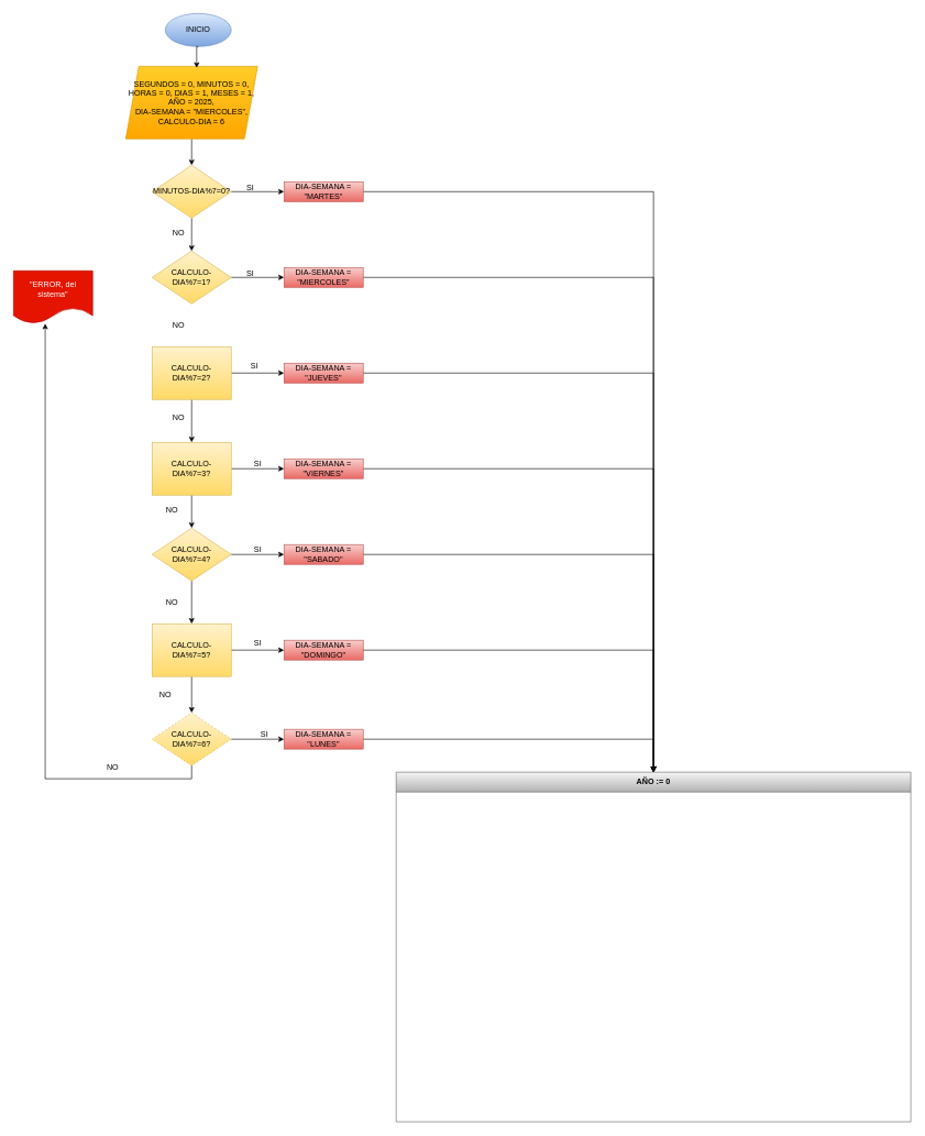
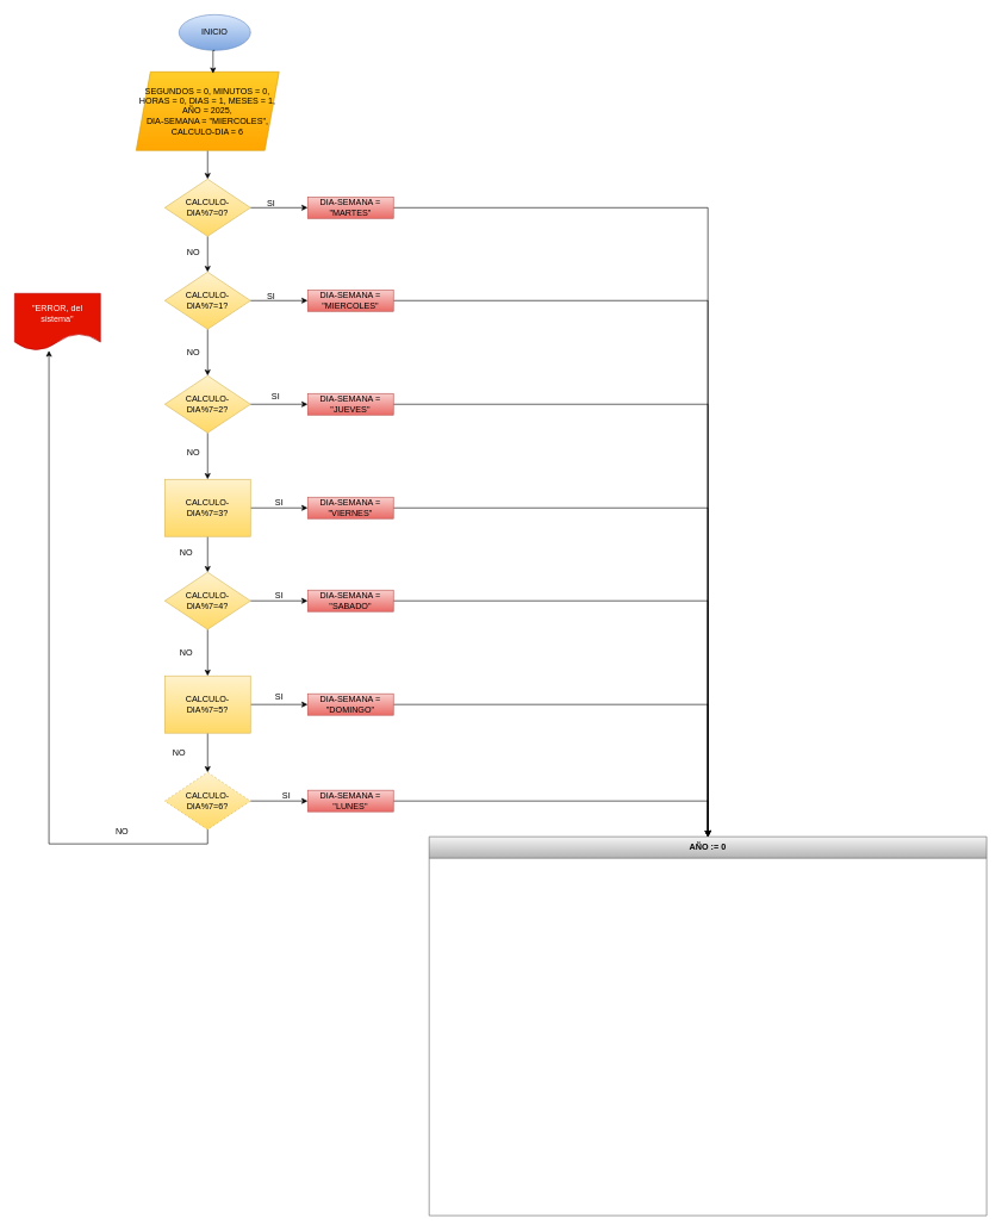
  <mxCell id="0" />
  <mxCell id="1" parent="0" />
  <mxCell id="2" value="INICIO" style="ellipse;whiteSpace=wrap;html=1;fillColor=#dae8fc;gradientColor=#7ea6e0;strokeColor=#6c8ebf;" vertex="1" parent="1"><mxGeometry x="250" y="20" width="100" height="50" as="geometry" /></mxCell>
  <mxCell id="3" style="edgeStyle=orthogonalEdgeStyle;rounded=0;orthogonalLoop=1;jettySize=auto;html=1;exitX=0.5;exitY=1;exitDx=0;exitDy=0;entryX=0.5;entryY=0;entryDx=0;entryDy=0;" edge="1" parent="1" source="4" target="7"><mxGeometry relative="1" as="geometry" /></mxCell>
  <mxCell id="4" value="SEGUNDOS = 0, MINUTOS = 0, HORAS = 0, DIAS = 1, MESES = 1, AÑO = 2025,&lt;div&gt;DIA-SEMANA = &quot;MIERCOLES&quot;, CALCULO-DIA = 6&lt;/div&gt;" style="shape=parallelogram;perimeter=parallelogramPerimeter;whiteSpace=wrap;html=1;fixedSize=1;fillColor=#ffcd28;gradientColor=#ffa500;strokeColor=#d79b00;" vertex="1" parent="1"><mxGeometry x="190" y="100" width="200" height="110" as="geometry" /></mxCell>
  <mxCell id="5" style="edgeStyle=orthogonalEdgeStyle;rounded=0;orthogonalLoop=1;jettySize=auto;html=1;exitX=1;exitY=0.5;exitDx=0;exitDy=0;entryX=0;entryY=0.5;entryDx=0;entryDy=0;" edge="1" parent="1" source="7" target="24"><mxGeometry relative="1" as="geometry" /></mxCell>
  <mxCell id="6" style="edgeStyle=orthogonalEdgeStyle;rounded=0;orthogonalLoop=1;jettySize=auto;html=1;entryX=0.5;entryY=0;entryDx=0;entryDy=0;" edge="1" parent="1" source="7" target="10"><mxGeometry relative="1" as="geometry" /></mxCell>
- <mxCell id="7" value="MINUTOS-DIA%7=0?" style="rhombus;whiteSpace=wrap;html=1;fillColor=#fff2cc;gradientColor=#ffd966;strokeColor=#d6b656;" vertex="1" parent="1"><mxGeometry x="230" y="250" width="120" height="80" as="geometry" /></mxCell>
+ <mxCell id="7" value="CALCULO-DIA%7=0?" style="rhombus;whiteSpace=wrap;html=1;fillColor=#fff2cc;gradientColor=#ffd966;strokeColor=#d6b656;" vertex="1" parent="1"><mxGeometry x="230" y="250" width="120" height="80" as="geometry" /></mxCell>
  <mxCell id="8" style="edgeStyle=orthogonalEdgeStyle;rounded=0;orthogonalLoop=1;jettySize=auto;html=1;exitX=1;exitY=0.5;exitDx=0;exitDy=0;entryX=0;entryY=0.5;entryDx=0;entryDy=0;" edge="1" parent="1" source="10" target="26"><mxGeometry relative="1" as="geometry" /></mxCell>
+ <mxCell id="9" style="edgeStyle=orthogonalEdgeStyle;rounded=0;orthogonalLoop=1;jettySize=auto;html=1;exitX=0.5;exitY=1;exitDx=0;exitDy=0;entryX=0.5;entryY=0;entryDx=0;entryDy=0;" edge="1" parent="1" source="10" target="13"><mxGeometry relative="1" as="geometry"><mxPoint x="280" y="490" as="targetPoint" /></mxGeometry></mxCell>
  <mxCell id="10" value="CALCULO-DIA%7=1?" style="rhombus;whiteSpace=wrap;html=1;fillColor=#fff2cc;gradientColor=#ffd966;strokeColor=#d6b656;" vertex="1" parent="1"><mxGeometry x="230" y="380" width="120" height="80" as="geometry" /></mxCell>
  <mxCell id="11" style="edgeStyle=orthogonalEdgeStyle;rounded=0;orthogonalLoop=1;jettySize=auto;html=1;exitX=1;exitY=0.5;exitDx=0;exitDy=0;entryX=0;entryY=0.5;entryDx=0;entryDy=0;" edge="1" parent="1" source="13" target="28"><mxGeometry relative="1" as="geometry"><mxPoint x="410" y="565" as="targetPoint" /></mxGeometry></mxCell>
  <mxCell id="12" style="edgeStyle=orthogonalEdgeStyle;rounded=0;orthogonalLoop=1;jettySize=auto;html=1;exitX=0.5;exitY=1;exitDx=0;exitDy=0;entryX=0.5;entryY=0;entryDx=0;entryDy=0;" edge="1" parent="1" source="13" target="16"><mxGeometry relative="1" as="geometry" /></mxCell>
- <mxCell id="13" value="CALCULO-DIA%7=2?" style="whiteSpace=wrap;html=1;fillColor=#fff2cc;gradientColor=#ffd966;strokeColor=#d6b656;rounded=0;" vertex="1" parent="1"><mxGeometry x="230" y="525" width="120" height="80" as="geometry" /></mxCell>
+ <mxCell id="13" value="CALCULO-DIA%7=2?" style="rhombus;whiteSpace=wrap;html=1;fillColor=#fff2cc;gradientColor=#ffd966;strokeColor=#d6b656;" vertex="1" parent="1"><mxGeometry x="230" y="525" width="120" height="80" as="geometry" /></mxCell>
  <mxCell id="14" style="edgeStyle=orthogonalEdgeStyle;rounded=0;orthogonalLoop=1;jettySize=auto;html=1;exitX=1;exitY=0.5;exitDx=0;exitDy=0;entryX=0;entryY=0.5;entryDx=0;entryDy=0;" edge="1" parent="1" source="16" target="30"><mxGeometry relative="1" as="geometry"><mxPoint x="420" y="710.333" as="targetPoint" /></mxGeometry></mxCell>
  <mxCell id="15" style="edgeStyle=orthogonalEdgeStyle;rounded=0;orthogonalLoop=1;jettySize=auto;html=1;exitX=0.5;exitY=1;exitDx=0;exitDy=0;entryX=0.5;entryY=0;entryDx=0;entryDy=0;" edge="1" parent="1" source="16" target="19"><mxGeometry relative="1" as="geometry" /></mxCell>
  <mxCell id="16" value="CALCULO-DIA%7=3?" style="whiteSpace=wrap;html=1;fillColor=#fff2cc;gradientColor=#ffd966;strokeColor=#d6b656;rounded=0;" vertex="1" parent="1"><mxGeometry x="230" y="670" width="120" height="80" as="geometry" /></mxCell>
  <mxCell id="17" style="edgeStyle=orthogonalEdgeStyle;rounded=0;orthogonalLoop=1;jettySize=auto;html=1;exitX=1;exitY=0.5;exitDx=0;exitDy=0;" edge="1" parent="1" source="19" target="32"><mxGeometry relative="1" as="geometry" /></mxCell>
  <mxCell id="18" style="edgeStyle=orthogonalEdgeStyle;rounded=0;orthogonalLoop=1;jettySize=auto;html=1;exitX=0.5;exitY=1;exitDx=0;exitDy=0;entryX=0.5;entryY=0;entryDx=0;entryDy=0;" edge="1" parent="1" source="19" target="22"><mxGeometry relative="1" as="geometry" /></mxCell>
  <mxCell id="19" value="CALCULO-DIA%7=4?" style="rhombus;whiteSpace=wrap;html=1;fillColor=#fff2cc;gradientColor=#ffd966;strokeColor=#d6b656;" vertex="1" parent="1"><mxGeometry x="230" y="800" width="120" height="80" as="geometry" /></mxCell>
  <mxCell id="20" style="edgeStyle=orthogonalEdgeStyle;rounded=0;orthogonalLoop=1;jettySize=auto;html=1;exitX=1;exitY=0.5;exitDx=0;exitDy=0;entryX=0;entryY=0.5;entryDx=0;entryDy=0;" edge="1" parent="1" source="22" target="34"><mxGeometry relative="1" as="geometry" /></mxCell>
  <mxCell id="21" style="edgeStyle=orthogonalEdgeStyle;rounded=0;orthogonalLoop=1;jettySize=auto;html=1;exitX=0.5;exitY=1;exitDx=0;exitDy=0;entryX=0.5;entryY=0;entryDx=0;entryDy=0;entryPerimeter=0;" edge="1" parent="1" source="22" target="36"><mxGeometry relative="1" as="geometry" /></mxCell>
  <mxCell id="22" value="CALCULO-DIA%7=5?" style="whiteSpace=wrap;html=1;fillColor=#fff2cc;gradientColor=#ffd966;strokeColor=#d6b656;rounded=0;" vertex="1" parent="1"><mxGeometry x="230" y="945" width="120" height="80" as="geometry" /></mxCell>
  <mxCell id="23" style="edgeStyle=orthogonalEdgeStyle;rounded=0;orthogonalLoop=1;jettySize=auto;html=1;exitX=1;exitY=0.5;exitDx=0;exitDy=0;entryX=0.5;entryY=0;entryDx=0;entryDy=0;" edge="1" parent="1" source="24" target="56"><mxGeometry relative="1" as="geometry" /></mxCell>
  <mxCell id="24" value="DIA-SEMANA = &quot;MARTES&quot;" style="rounded=0;whiteSpace=wrap;html=1;fillColor=#f8cecc;gradientColor=#ea6b66;strokeColor=#b85450;" vertex="1" parent="1"><mxGeometry x="430" y="275" width="120" height="30" as="geometry" /></mxCell>
  <mxCell id="25" style="edgeStyle=orthogonalEdgeStyle;rounded=0;orthogonalLoop=1;jettySize=auto;html=1;exitX=1;exitY=0.5;exitDx=0;exitDy=0;entryX=0.5;entryY=0;entryDx=0;entryDy=0;" edge="1" parent="1" source="26" target="56"><mxGeometry relative="1" as="geometry" /></mxCell>
  <mxCell id="26" value="DIA-SEMANA = &quot;MIERCOLES&quot;" style="rounded=0;whiteSpace=wrap;html=1;fillColor=#f8cecc;gradientColor=#ea6b66;strokeColor=#b85450;" vertex="1" parent="1"><mxGeometry x="430" y="405" width="120" height="30" as="geometry" /></mxCell>
  <mxCell id="27" style="edgeStyle=orthogonalEdgeStyle;rounded=0;orthogonalLoop=1;jettySize=auto;html=1;exitX=1;exitY=0.5;exitDx=0;exitDy=0;entryX=0.5;entryY=0;entryDx=0;entryDy=0;" edge="1" parent="1" source="28" target="56"><mxGeometry relative="1" as="geometry" /></mxCell>
  <mxCell id="28" value="DIA-SEMANA = &quot;JUEVES&quot;" style="rounded=0;whiteSpace=wrap;html=1;fillColor=#f8cecc;gradientColor=#ea6b66;strokeColor=#b85450;" vertex="1" parent="1"><mxGeometry x="430" y="550" width="120" height="30" as="geometry" /></mxCell>
  <mxCell id="29" style="edgeStyle=orthogonalEdgeStyle;rounded=0;orthogonalLoop=1;jettySize=auto;html=1;exitX=1;exitY=0.5;exitDx=0;exitDy=0;entryX=0.5;entryY=0;entryDx=0;entryDy=0;" edge="1" parent="1" source="30" target="56"><mxGeometry relative="1" as="geometry"><mxPoint x="760" y="1150" as="targetPoint" /></mxGeometry></mxCell>
  <mxCell id="30" value="DIA-SEMANA = &quot;VIERNES&quot;" style="rounded=0;whiteSpace=wrap;html=1;fillColor=#f8cecc;gradientColor=#ea6b66;strokeColor=#b85450;" vertex="1" parent="1"><mxGeometry x="430" y="695" width="120" height="30" as="geometry" /></mxCell>
  <mxCell id="31" style="edgeStyle=orthogonalEdgeStyle;rounded=0;orthogonalLoop=1;jettySize=auto;html=1;exitX=1;exitY=0.5;exitDx=0;exitDy=0;" edge="1" parent="1" source="32" target="56"><mxGeometry relative="1" as="geometry"><mxPoint x="760" y="1160" as="targetPoint" /></mxGeometry></mxCell>
  <mxCell id="32" value="DIA-SEMANA = &quot;SABADO&quot;" style="rounded=0;whiteSpace=wrap;html=1;fillColor=#f8cecc;gradientColor=#ea6b66;strokeColor=#b85450;" vertex="1" parent="1"><mxGeometry x="430" y="825" width="120" height="30" as="geometry" /></mxCell>
  <mxCell id="33" style="edgeStyle=orthogonalEdgeStyle;rounded=0;orthogonalLoop=1;jettySize=auto;html=1;exitX=1;exitY=0.5;exitDx=0;exitDy=0;entryX=0.5;entryY=0;entryDx=0;entryDy=0;" edge="1" parent="1" source="34" target="56"><mxGeometry relative="1" as="geometry"><mxPoint x="750" y="985" as="targetPoint" /></mxGeometry></mxCell>
  <mxCell id="34" value="DIA-SEMANA = &quot;DOMINGO&quot;" style="rounded=0;whiteSpace=wrap;html=1;fillColor=#f8cecc;gradientColor=#ea6b66;strokeColor=#b85450;" vertex="1" parent="1"><mxGeometry x="430" y="970" width="120" height="30" as="geometry" /></mxCell>
  <mxCell id="35" style="edgeStyle=orthogonalEdgeStyle;rounded=0;orthogonalLoop=1;jettySize=auto;html=1;exitX=1;exitY=0.5;exitDx=0;exitDy=0;entryX=0;entryY=0.5;entryDx=0;entryDy=0;" edge="1" parent="1" source="36" target="38"><mxGeometry relative="1" as="geometry"><mxPoint x="400" y="1130" as="targetPoint" /></mxGeometry></mxCell>
  <mxCell id="36" value="CALCULO-DIA%7=6?" style="rhombus;whiteSpace=wrap;html=1;fillColor=#fff2cc;gradientColor=#ffd966;strokeColor=#d6b656;dashed=1;" vertex="1" parent="1"><mxGeometry x="230" y="1080" width="120" height="80" as="geometry" /></mxCell>
  <mxCell id="37" style="edgeStyle=orthogonalEdgeStyle;rounded=0;orthogonalLoop=1;jettySize=auto;html=1;exitX=1;exitY=0.5;exitDx=0;exitDy=0;entryX=0.5;entryY=0;entryDx=0;entryDy=0;" edge="1" parent="1" source="38" target="56"><mxGeometry relative="1" as="geometry"><mxPoint x="750" y="1120" as="targetPoint" /></mxGeometry></mxCell>
  <mxCell id="38" value="DIA-SEMANA = &quot;LUNES&quot;" style="rounded=0;whiteSpace=wrap;html=1;fillColor=#f8cecc;gradientColor=#ea6b66;strokeColor=#b85450;" vertex="1" parent="1"><mxGeometry x="430" y="1105" width="120" height="30" as="geometry" /></mxCell>
  <mxCell id="39" value="SI" style="text;html=1;align=center;verticalAlign=middle;whiteSpace=wrap;rounded=0;" vertex="1" parent="1"><mxGeometry x="348.5" y="270" width="60" height="30" as="geometry" /></mxCell>
  <mxCell id="40" value="SI" style="text;html=1;align=center;verticalAlign=middle;whiteSpace=wrap;rounded=0;" vertex="1" parent="1"><mxGeometry x="348.5" y="400" width="60" height="30" as="geometry" /></mxCell>
  <mxCell id="41" value="SI" style="text;html=1;align=center;verticalAlign=middle;resizable=0;points=[];autosize=1;strokeColor=none;fillColor=none;" vertex="1" parent="1"><mxGeometry x="370" y="540" width="30" height="30" as="geometry" /></mxCell>
  <mxCell id="42" value="SI" style="text;html=1;align=center;verticalAlign=middle;resizable=0;points=[];autosize=1;strokeColor=none;fillColor=none;" vertex="1" parent="1"><mxGeometry x="375" y="688" width="30" height="30" as="geometry" /></mxCell>
  <mxCell id="43" value="SI" style="text;html=1;align=center;verticalAlign=middle;resizable=0;points=[];autosize=1;strokeColor=none;fillColor=none;" vertex="1" parent="1"><mxGeometry x="375" y="818" width="30" height="30" as="geometry" /></mxCell>
  <mxCell id="44" value="SI" style="text;html=1;align=center;verticalAlign=middle;resizable=0;points=[];autosize=1;strokeColor=none;fillColor=none;" vertex="1" parent="1"><mxGeometry x="375" y="960" width="30" height="30" as="geometry" /></mxCell>
  <mxCell id="45" value="SI" style="text;html=1;align=center;verticalAlign=middle;resizable=0;points=[];autosize=1;strokeColor=none;fillColor=none;" vertex="1" parent="1"><mxGeometry x="385" y="1098" width="30" height="30" as="geometry" /></mxCell>
  <mxCell id="46" style="edgeStyle=orthogonalEdgeStyle;rounded=0;orthogonalLoop=1;jettySize=auto;html=1;exitX=0.5;exitY=1;exitDx=0;exitDy=0;entryX=0.538;entryY=0.022;entryDx=0;entryDy=0;entryPerimeter=0;" edge="1" parent="1" source="2" target="4"><mxGeometry relative="1" as="geometry" /></mxCell>
  <mxCell id="47" value="NO" style="text;html=1;align=center;verticalAlign=middle;resizable=0;points=[];autosize=1;strokeColor=none;fillColor=none;" vertex="1" parent="1"><mxGeometry x="250" y="338" width="40" height="30" as="geometry" /></mxCell>
  <mxCell id="48" value="NO" style="text;html=1;align=center;verticalAlign=middle;resizable=0;points=[];autosize=1;strokeColor=none;fillColor=none;" vertex="1" parent="1"><mxGeometry x="250" y="478" width="40" height="30" as="geometry" /></mxCell>
  <mxCell id="49" value="NO" style="text;html=1;align=center;verticalAlign=middle;resizable=0;points=[];autosize=1;strokeColor=none;fillColor=none;" vertex="1" parent="1"><mxGeometry x="250" y="618" width="40" height="30" as="geometry" /></mxCell>
  <mxCell id="50" value="NO" style="text;html=1;align=center;verticalAlign=middle;resizable=0;points=[];autosize=1;strokeColor=none;fillColor=none;" vertex="1" parent="1"><mxGeometry x="240" y="758" width="40" height="30" as="geometry" /></mxCell>
  <mxCell id="51" value="NO" style="text;html=1;align=center;verticalAlign=middle;resizable=0;points=[];autosize=1;strokeColor=none;fillColor=none;" vertex="1" parent="1"><mxGeometry x="240" y="898" width="40" height="30" as="geometry" /></mxCell>
  <mxCell id="52" value="NO" style="text;html=1;align=center;verticalAlign=middle;resizable=0;points=[];autosize=1;strokeColor=none;fillColor=none;" vertex="1" parent="1"><mxGeometry x="230" y="1038" width="40" height="30" as="geometry" /></mxCell>
  <mxCell id="53" value="NO" style="text;html=1;align=center;verticalAlign=middle;resizable=0;points=[];autosize=1;strokeColor=none;fillColor=none;" vertex="1" parent="1"><mxGeometry x="150" y="1148" width="40" height="30" as="geometry" /></mxCell>
  <mxCell id="54" value="&quot;ERROR, del sistema&quot;" style="shape=document;whiteSpace=wrap;html=1;boundedLbl=1;fillColor=#e51400;fontColor=#ffffff;strokeColor=#B20000;" vertex="1" parent="1"><mxGeometry x="20" y="410" width="120" height="80" as="geometry" /></mxCell>
  <mxCell id="55" style="edgeStyle=orthogonalEdgeStyle;rounded=0;orthogonalLoop=1;jettySize=auto;html=1;exitX=0.5;exitY=1;exitDx=0;exitDy=0;entryX=0.4;entryY=1;entryDx=0;entryDy=0;entryPerimeter=0;" edge="1" parent="1" source="36" target="54"><mxGeometry relative="1" as="geometry" /></mxCell>
  <mxCell id="56" value="AÑO := 0" style="swimlane;whiteSpace=wrap;html=1;fillColor=#f5f5f5;gradientColor=#b3b3b3;strokeColor=#666666;startSize=30;" vertex="1" parent="1"><mxGeometry x="600" y="1170" width="780" height="530" as="geometry" /></mxCell>
